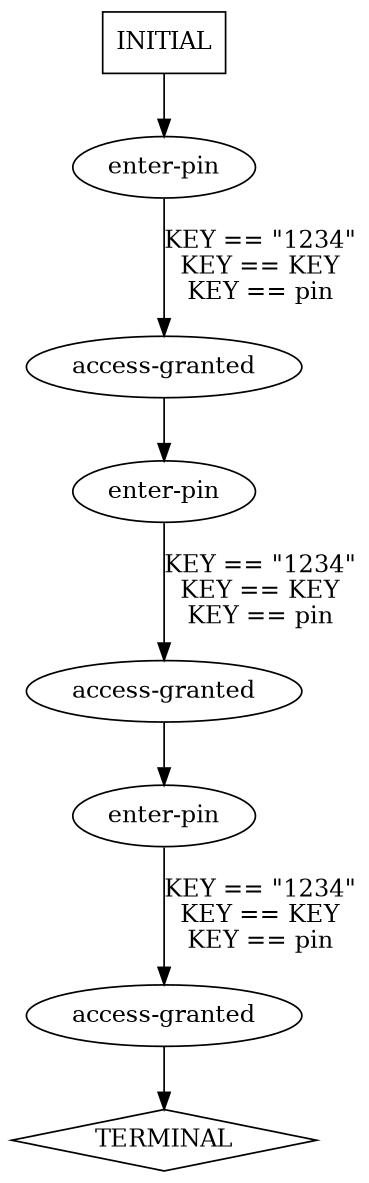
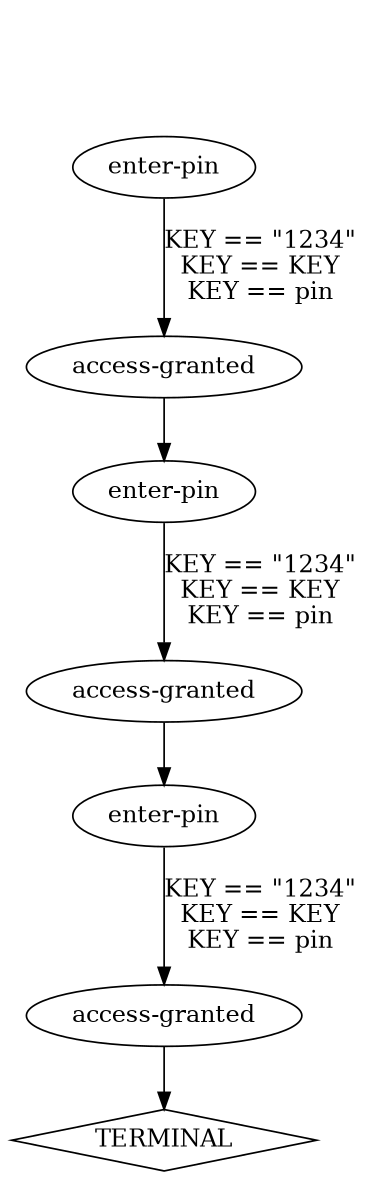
  digraph {
    n1 [label="access-granted"]
    n2 [label="enter-pin"]
    n3 [label="access-granted"]
    n4 [label="enter-pin"]
    n5 [label="access-granted"]
    n6 [label=TERMINAL shape=diamond]
    n7 [label="enter-pin"]
-   n8 [label=INITIAL shape=box]
    n1 -> n2
    n2 -> n3 [label="KEY == \"1234\"\nKEY == KEY\nKEY == pin"]
    n3 -> n4
    n4 -> n5 [label="KEY == \"1234\"\nKEY == KEY\nKEY == pin"]
    n5 -> n6
    n7 -> n1 [label="KEY == \"1234\"\nKEY == KEY\nKEY == pin"]
-   n8 -> n7
  }
